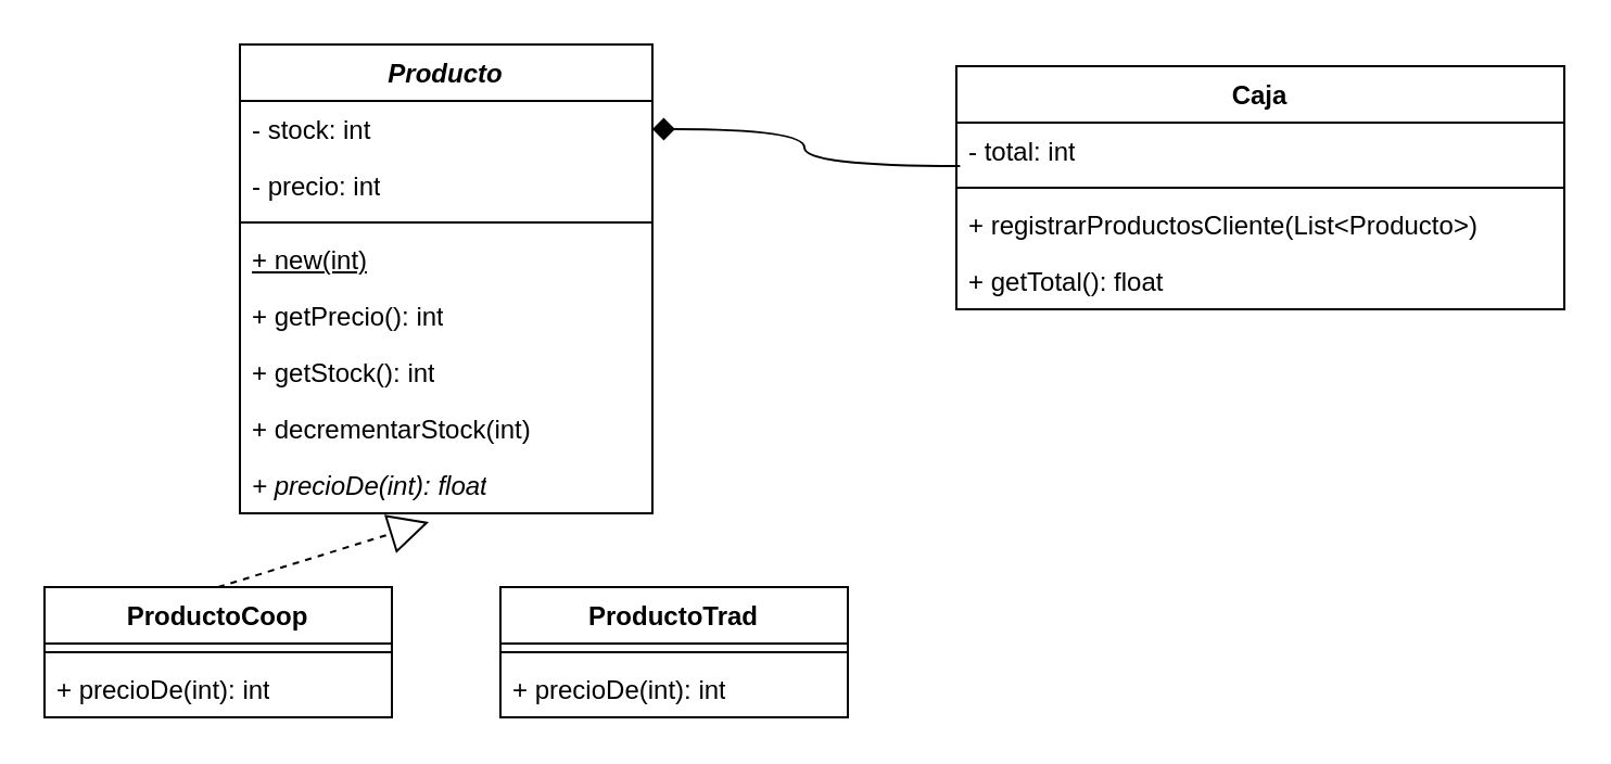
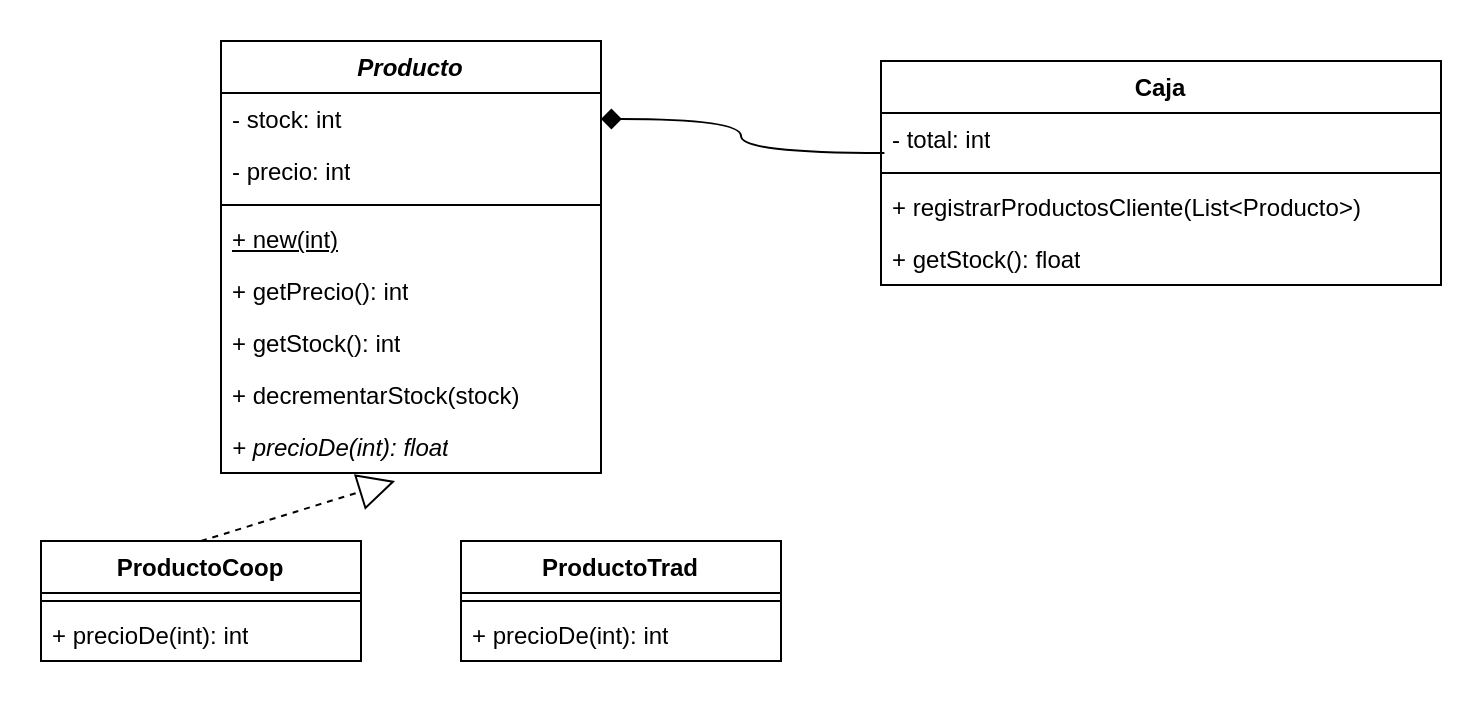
  <mxCell id="0" />
  <mxCell id="1" parent="0" />
  <mxCell id="2" value="Caja" style="swimlane;fontStyle=1;align=center;verticalAlign=top;childLayout=stackLayout;horizontal=1;startSize=26;horizontalStack=0;resizeParent=1;resizeParentMax=0;resizeLast=0;collapsible=1;marginBottom=0;whiteSpace=wrap;html=1;" vertex="1" parent="1"><mxGeometry x="440" y="30" width="280" height="112" as="geometry" /></mxCell>
  <mxCell id="3" value="- total: int" style="text;strokeColor=none;fillColor=none;align=left;verticalAlign=top;spacingLeft=4;spacingRight=4;overflow=hidden;rotatable=0;points=[[0,0.5],[1,0.5]];portConstraint=eastwest;whiteSpace=wrap;html=1;" vertex="1" parent="2"><mxGeometry y="26" width="280" height="26" as="geometry" /></mxCell>
  <mxCell id="4" value="" style="line;strokeWidth=1;fillColor=none;align=left;verticalAlign=middle;spacingTop=-1;spacingLeft=3;spacingRight=3;rotatable=0;labelPosition=right;points=[];portConstraint=eastwest;strokeColor=inherit;" vertex="1" parent="2"><mxGeometry y="52" width="280" height="8" as="geometry" /></mxCell>
  <mxCell id="5" value="+ registrarProductosCliente(List&amp;lt;Producto&amp;gt;)" style="text;strokeColor=none;fillColor=none;align=left;verticalAlign=top;spacingLeft=4;spacingRight=4;overflow=hidden;rotatable=0;points=[[0,0.5],[1,0.5]];portConstraint=eastwest;whiteSpace=wrap;html=1;" vertex="1" parent="2"><mxGeometry y="60" width="280" height="26" as="geometry" /></mxCell>
- <mxCell id="6" value="+ getTotal(): float" style="text;strokeColor=none;fillColor=none;align=left;verticalAlign=top;spacingLeft=4;spacingRight=4;overflow=hidden;rotatable=0;points=[[0,0.5],[1,0.5]];portConstraint=eastwest;whiteSpace=wrap;html=1;" vertex="1" parent="2"><mxGeometry y="86" width="280" height="26" as="geometry" /></mxCell>
+ <mxCell id="6" value="+ getStock(): float" style="text;strokeColor=none;fillColor=none;align=left;verticalAlign=top;spacingLeft=4;spacingRight=4;overflow=hidden;rotatable=0;points=[[0,0.5],[1,0.5]];portConstraint=eastwest;whiteSpace=wrap;html=1;" vertex="1" parent="2"><mxGeometry y="86" width="280" height="26" as="geometry" /></mxCell>
  <mxCell id="7" value="&lt;i&gt;Producto&lt;/i&gt;" style="swimlane;fontStyle=1;align=center;verticalAlign=top;childLayout=stackLayout;horizontal=1;startSize=26;horizontalStack=0;resizeParent=1;resizeParentMax=0;resizeLast=0;collapsible=1;marginBottom=0;whiteSpace=wrap;html=1;" vertex="1" parent="1"><mxGeometry x="110" y="20" width="190" height="216" as="geometry" /></mxCell>
  <mxCell id="8" value="- stock: int" style="text;strokeColor=none;fillColor=none;align=left;verticalAlign=top;spacingLeft=4;spacingRight=4;overflow=hidden;rotatable=0;points=[[0,0.5],[1,0.5]];portConstraint=eastwest;whiteSpace=wrap;html=1;" vertex="1" parent="7"><mxGeometry y="26" width="190" height="26" as="geometry" /></mxCell>
  <mxCell id="9" value="- precio: int" style="text;strokeColor=none;fillColor=none;align=left;verticalAlign=top;spacingLeft=4;spacingRight=4;overflow=hidden;rotatable=0;points=[[0,0.5],[1,0.5]];portConstraint=eastwest;whiteSpace=wrap;html=1;" vertex="1" parent="7"><mxGeometry y="52" width="190" height="26" as="geometry" /></mxCell>
  <mxCell id="10" value="" style="line;strokeWidth=1;fillColor=none;align=left;verticalAlign=middle;spacingTop=-1;spacingLeft=3;spacingRight=3;rotatable=0;labelPosition=right;points=[];portConstraint=eastwest;strokeColor=inherit;" vertex="1" parent="7"><mxGeometry y="78" width="190" height="8" as="geometry" /></mxCell>
  <mxCell id="11" value="+ new(int)" style="text;strokeColor=none;fillColor=none;align=left;verticalAlign=top;spacingLeft=4;spacingRight=4;overflow=hidden;rotatable=0;points=[[0,0.5],[1,0.5]];portConstraint=eastwest;whiteSpace=wrap;html=1;fontStyle=4" vertex="1" parent="7"><mxGeometry y="86" width="190" height="26" as="geometry" /></mxCell>
  <mxCell id="12" value="+ getPrecio(): int" style="text;strokeColor=none;fillColor=none;align=left;verticalAlign=top;spacingLeft=4;spacingRight=4;overflow=hidden;rotatable=0;points=[[0,0.5],[1,0.5]];portConstraint=eastwest;whiteSpace=wrap;html=1;" vertex="1" parent="7"><mxGeometry y="112" width="190" height="26" as="geometry" /></mxCell>
  <mxCell id="13" value="+ getStock(): int" style="text;strokeColor=none;fillColor=none;align=left;verticalAlign=top;spacingLeft=4;spacingRight=4;overflow=hidden;rotatable=0;points=[[0,0.5],[1,0.5]];portConstraint=eastwest;whiteSpace=wrap;html=1;" vertex="1" parent="7"><mxGeometry y="138" width="190" height="26" as="geometry" /></mxCell>
- <mxCell id="14" value="+ decrementarStock(int)" style="text;strokeColor=none;fillColor=none;align=left;verticalAlign=top;spacingLeft=4;spacingRight=4;overflow=hidden;rotatable=0;points=[[0,0.5],[1,0.5]];portConstraint=eastwest;whiteSpace=wrap;html=1;fontStyle=0" vertex="1" parent="7"><mxGeometry y="164" width="190" height="26" as="geometry" /></mxCell>
+ <mxCell id="14" value="+ decrementarStock(stock)" style="text;strokeColor=none;fillColor=none;align=left;verticalAlign=top;spacingLeft=4;spacingRight=4;overflow=hidden;rotatable=0;points=[[0,0.5],[1,0.5]];portConstraint=eastwest;whiteSpace=wrap;html=1;fontStyle=0" vertex="1" parent="7"><mxGeometry y="164" width="190" height="26" as="geometry" /></mxCell>
  <mxCell id="15" value="+ precioDe(int): float" style="text;strokeColor=none;fillColor=none;align=left;verticalAlign=top;spacingLeft=4;spacingRight=4;overflow=hidden;rotatable=0;points=[[0,0.5],[1,0.5]];portConstraint=eastwest;whiteSpace=wrap;html=1;fontStyle=2" vertex="1" parent="7"><mxGeometry y="190" width="190" height="26" as="geometry" /></mxCell>
  <mxCell id="16" value="ProductoCoop" style="swimlane;fontStyle=1;align=center;verticalAlign=top;childLayout=stackLayout;horizontal=1;startSize=26;horizontalStack=0;resizeParent=1;resizeParentMax=0;resizeLast=0;collapsible=1;marginBottom=0;whiteSpace=wrap;html=1;" vertex="1" parent="1"><mxGeometry x="20" y="270" width="160" height="60" as="geometry" /></mxCell>
  <mxCell id="17" value="" style="line;strokeWidth=1;fillColor=none;align=left;verticalAlign=middle;spacingTop=-1;spacingLeft=3;spacingRight=3;rotatable=0;labelPosition=right;points=[];portConstraint=eastwest;strokeColor=inherit;" vertex="1" parent="16"><mxGeometry y="26" width="160" height="8" as="geometry" /></mxCell>
  <mxCell id="18" value="+ precioDe(int): int" style="text;strokeColor=none;fillColor=none;align=left;verticalAlign=top;spacingLeft=4;spacingRight=4;overflow=hidden;rotatable=0;points=[[0,0.5],[1,0.5]];portConstraint=eastwest;whiteSpace=wrap;html=1;fontStyle=0" vertex="1" parent="16"><mxGeometry y="34" width="160" height="26" as="geometry" /></mxCell>
  <mxCell id="19" value="ProductoTrad" style="swimlane;fontStyle=1;align=center;verticalAlign=top;childLayout=stackLayout;horizontal=1;startSize=26;horizontalStack=0;resizeParent=1;resizeParentMax=0;resizeLast=0;collapsible=1;marginBottom=0;whiteSpace=wrap;html=1;" vertex="1" parent="1"><mxGeometry x="230" y="270" width="160" height="60" as="geometry" /></mxCell>
  <mxCell id="20" value="" style="line;strokeWidth=1;fillColor=none;align=left;verticalAlign=middle;spacingTop=-1;spacingLeft=3;spacingRight=3;rotatable=0;labelPosition=right;points=[];portConstraint=eastwest;strokeColor=inherit;" vertex="1" parent="19"><mxGeometry y="26" width="160" height="8" as="geometry" /></mxCell>
  <mxCell id="21" value="+ precioDe(int): int" style="text;strokeColor=none;fillColor=none;align=left;verticalAlign=top;spacingLeft=4;spacingRight=4;overflow=hidden;rotatable=0;points=[[0,0.5],[1,0.5]];portConstraint=eastwest;whiteSpace=wrap;html=1;fontStyle=0" vertex="1" parent="19"><mxGeometry y="34" width="160" height="26" as="geometry" /></mxCell>
  <mxCell id="22" value="" style="endArrow=diamond;endFill=1;html=1;edgeStyle=orthogonalEdgeStyle;align=left;verticalAlign=top;rounded=0;fontSize=12;startSize=8;endSize=8;curved=1;exitX=0.006;exitY=0.769;exitDx=0;exitDy=0;exitPerimeter=0;entryX=1;entryY=0.5;entryDx=0;entryDy=0;" edge="1" parent="1" source="3" target="8"><mxGeometry x="-1" relative="1" as="geometry"><mxPoint x="280" y="190" as="sourcePoint" /><mxPoint x="440" y="190" as="targetPoint" /></mxGeometry></mxCell>
  <mxCell id="23" value="" style="endArrow=block;endSize=16;endFill=0;html=1;rounded=0;fontSize=12;curved=1;exitX=0.5;exitY=0;exitDx=0;exitDy=0;entryX=0.458;entryY=1.154;entryDx=0;entryDy=0;entryPerimeter=0;dashed=1;" edge="1" parent="1" source="16" target="15"><mxGeometry width="160" relative="1" as="geometry"><mxPoint x="290" y="420" as="sourcePoint" /><mxPoint x="184.08" y="234" as="targetPoint" /></mxGeometry></mxCell>
